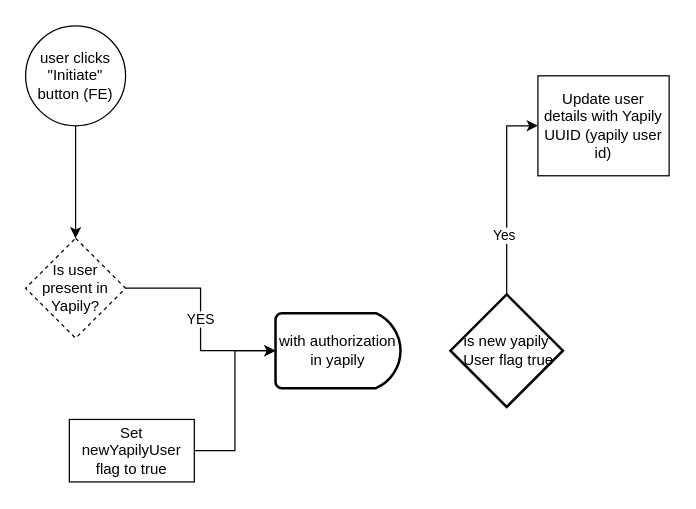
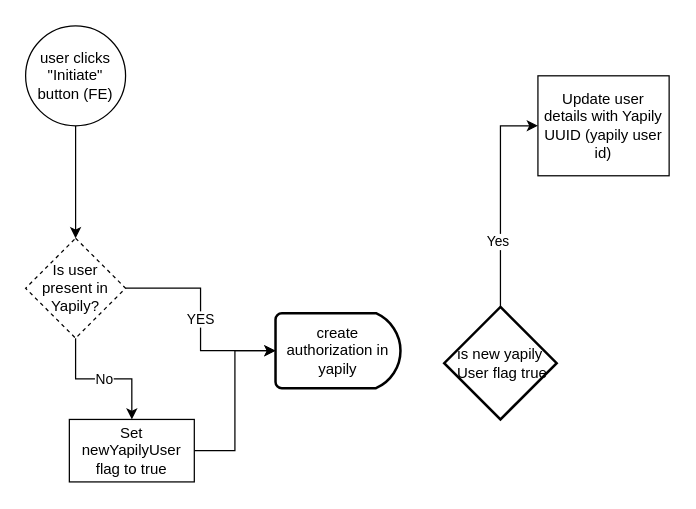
  <mxCell id="0" />
  <mxCell id="1" parent="0" />
  <mxCell id="2" style="edgeStyle=orthogonalEdgeStyle;rounded=0;orthogonalLoop=1;jettySize=auto;html=1;entryX=0.5;entryY=0;entryDx=0;entryDy=0;" edge="1" parent="1" source="3" target="6"><mxGeometry relative="1" as="geometry" /></mxCell>
  <mxCell id="3" value="user clicks &quot;Initiate&quot; button (FE)" style="ellipse;whiteSpace=wrap;html=1;aspect=fixed;" vertex="1" parent="1"><mxGeometry x="20" y="20" width="80" height="80" as="geometry" /></mxCell>
  <mxCell id="4" value="YES" style="edgeStyle=orthogonalEdgeStyle;rounded=0;orthogonalLoop=1;jettySize=auto;html=1;entryX=0;entryY=0.5;entryDx=0;entryDy=0;entryPerimeter=0;" edge="1" parent="1" source="6" target="10"><mxGeometry relative="1" as="geometry"><mxPoint x="200" y="240" as="targetPoint" /></mxGeometry></mxCell>
+ <mxCell id="5" value="No" style="edgeStyle=orthogonalEdgeStyle;rounded=0;orthogonalLoop=1;jettySize=auto;html=1;entryX=0.5;entryY=0;entryDx=0;entryDy=0;" edge="1" parent="1" source="6" target="8"><mxGeometry relative="1" as="geometry" /></mxCell>
  <mxCell id="6" value="Is user present in Yapily?" style="rhombus;whiteSpace=wrap;html=1;dashed=1;" vertex="1" parent="1"><mxGeometry x="20" y="190" width="80" height="80" as="geometry" /></mxCell>
  <mxCell id="7" style="edgeStyle=orthogonalEdgeStyle;rounded=0;orthogonalLoop=1;jettySize=auto;html=1;entryX=0;entryY=0.5;entryDx=0;entryDy=0;entryPerimeter=0;" edge="1" parent="1" source="8" target="10"><mxGeometry relative="1" as="geometry"><mxPoint x="300" y="260" as="targetPoint" /></mxGeometry></mxCell>
  <mxCell id="8" value="Set newYapilyUser flag to true" style="rounded=0;whiteSpace=wrap;html=1;" vertex="1" parent="1"><mxGeometry x="55" y="335" width="100" height="50" as="geometry" /></mxCell>
  <mxCell id="9" value="Update user details with Yapily UUID (yapily user id)" style="rounded=0;whiteSpace=wrap;html=1;" vertex="1" parent="1"><mxGeometry x="430" y="60" width="105" height="80" as="geometry" /></mxCell>
- <mxCell id="10" value="with authorization in yapily" style="strokeWidth=2;html=1;shape=mxgraph.flowchart.delay;whiteSpace=wrap;" vertex="1" parent="1"><mxGeometry x="220" y="250" width="100" height="60" as="geometry" /></mxCell>
+ <mxCell id="10" value="create authorization in yapily" style="strokeWidth=2;html=1;shape=mxgraph.flowchart.delay;whiteSpace=wrap;" vertex="1" parent="1"><mxGeometry x="220" y="250" width="100" height="60" as="geometry" /></mxCell>
  <mxCell id="11" style="edgeStyle=orthogonalEdgeStyle;rounded=0;orthogonalLoop=1;jettySize=auto;html=1;entryX=0;entryY=0.5;entryDx=0;entryDy=0;" edge="1" parent="1" source="13" target="9"><mxGeometry relative="1" as="geometry" /></mxCell>
  <mxCell id="12" value="Yes" style="edgeLabel;html=1;align=center;verticalAlign=middle;resizable=0;points=[];" vertex="1" connectable="0" parent="11"><mxGeometry x="-0.399" y="3" relative="1" as="geometry"><mxPoint as="offset" /></mxGeometry></mxCell>
- <mxCell id="13" value="is new yapily&lt;div&gt;&amp;nbsp;User flag true&lt;/div&gt;" style="strokeWidth=2;html=1;shape=mxgraph.flowchart.decision;whiteSpace=wrap;" vertex="1" parent="1"><mxGeometry x="360" y="235" width="90" height="90" as="geometry" /></mxCell>
+ <mxCell id="13" value="is new yapily&lt;div&gt;&amp;nbsp;User flag true&lt;/div&gt;" style="strokeWidth=2;html=1;shape=mxgraph.flowchart.decision;whiteSpace=wrap;" vertex="1" parent="1"><mxGeometry x="355" y="245" width="90" height="90" as="geometry" /></mxCell>
